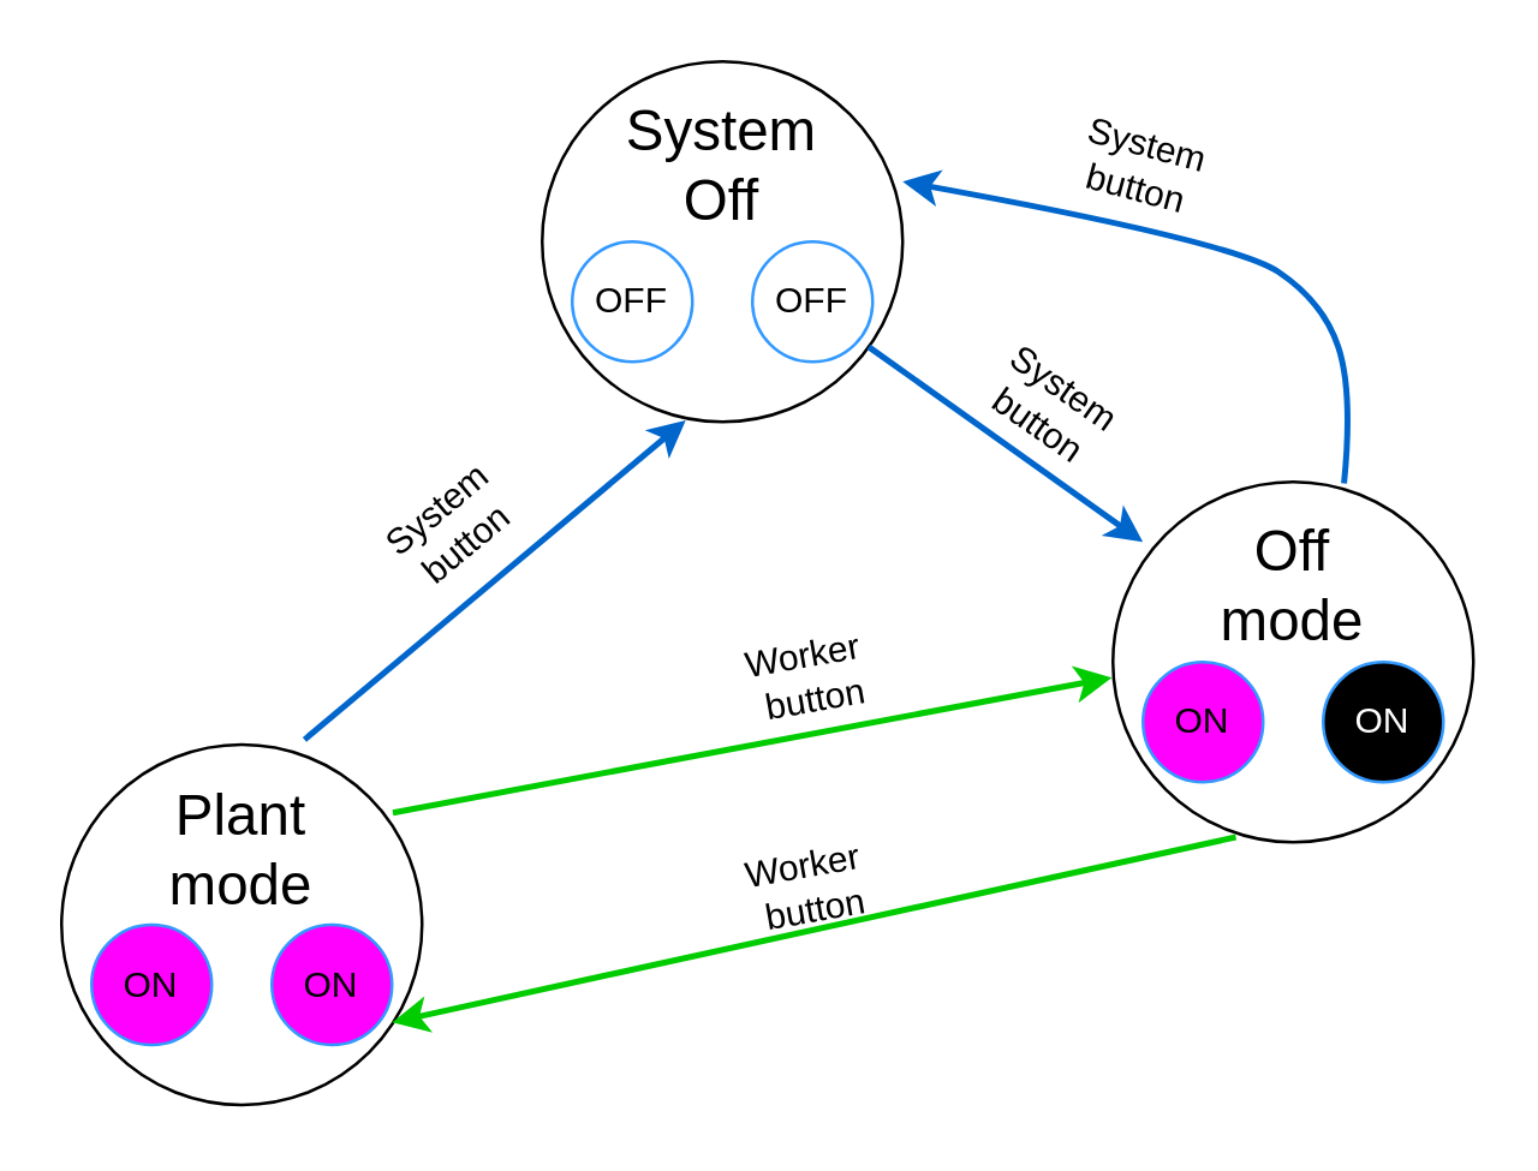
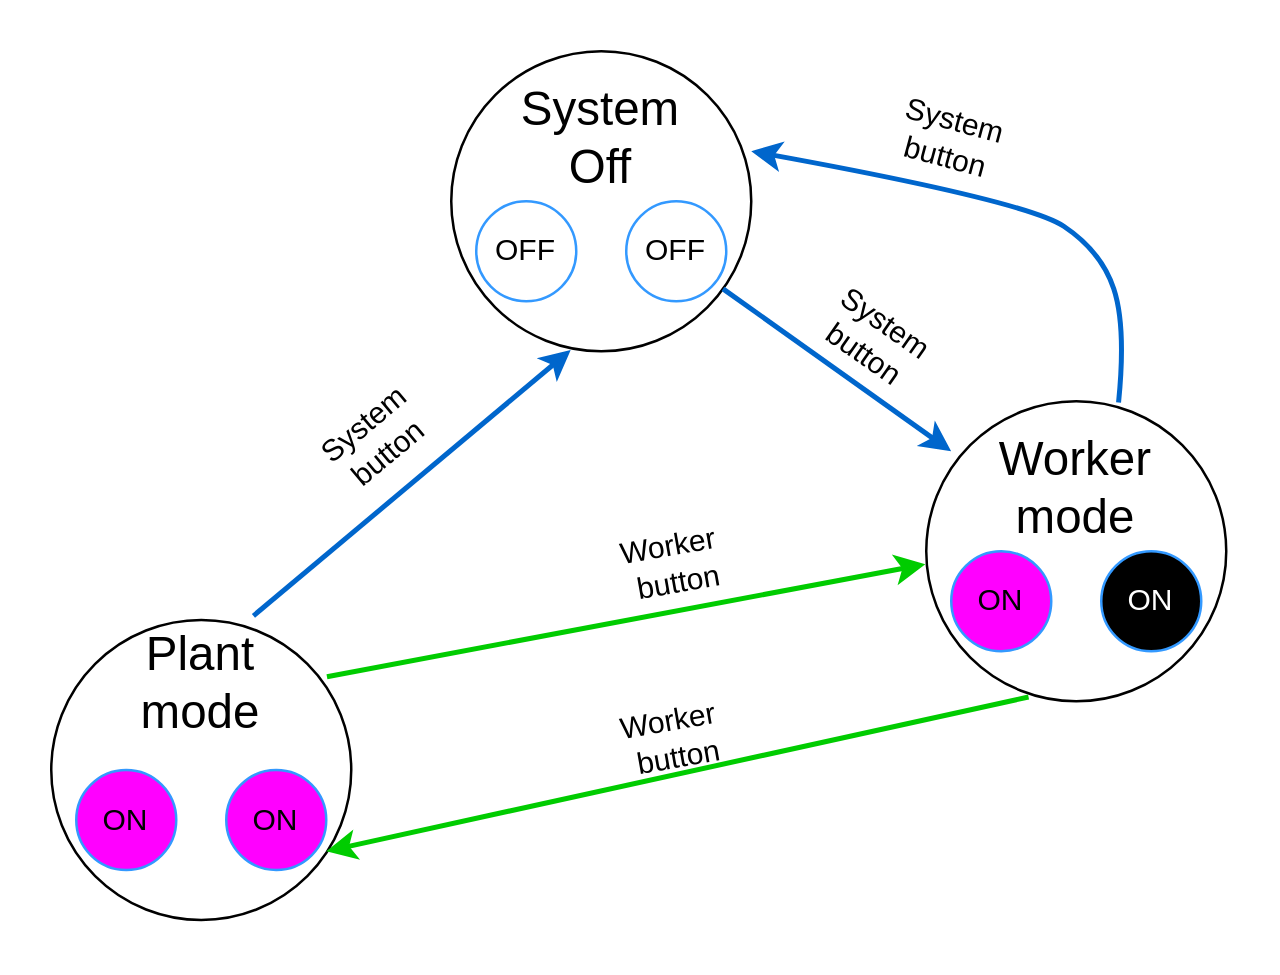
  <mxCell id="0" />
  <mxCell id="1" parent="0" />
  <mxCell id="2" value="" style="ellipse;whiteSpace=wrap;html=1;" vertex="1" parent="1"><mxGeometry x="180" y="20" width="120" height="120" as="geometry" /></mxCell>
  <mxCell id="3" value="&lt;font style=&quot;font-size: 19px;&quot;&gt;System Off&lt;/font&gt;" style="text;html=1;strokeColor=none;fillColor=none;align=center;verticalAlign=middle;whiteSpace=wrap;rounded=0;" vertex="1" parent="1"><mxGeometry x="205" y="40" width="70" height="30" as="geometry" /></mxCell>
  <mxCell id="4" value="" style="ellipse;whiteSpace=wrap;html=1;aspect=fixed;fillColor=none;strokeColor=#3399FF;fontColor=#000000;" vertex="1" parent="1"><mxGeometry x="190" y="80" width="40" height="40" as="geometry" /></mxCell>
  <mxCell id="5" value="OFF" style="text;html=1;strokeColor=none;fillColor=none;align=center;verticalAlign=middle;whiteSpace=wrap;rounded=0;" vertex="1" parent="1"><mxGeometry x="195" y="92.5" width="30" height="15" as="geometry" /></mxCell>
  <mxCell id="6" value="" style="ellipse;whiteSpace=wrap;html=1;aspect=fixed;fillColor=none;strokeColor=#3399FF;" vertex="1" parent="1"><mxGeometry x="250" y="80" width="40" height="40" as="geometry" /></mxCell>
  <mxCell id="7" value="OFF" style="text;html=1;align=center;verticalAlign=middle;whiteSpace=wrap;rounded=0;fontColor=#000000;" vertex="1" parent="1"><mxGeometry x="255" y="90" width="30" height="20" as="geometry" /></mxCell>
  <mxCell id="8" value="" style="ellipse;whiteSpace=wrap;html=1;" vertex="1" parent="1"><mxGeometry x="370" y="160" width="120" height="120" as="geometry" /></mxCell>
- <mxCell id="9" value="&lt;font style=&quot;font-size: 19px;&quot;&gt;Off mode&lt;/font&gt;" style="text;html=1;strokeColor=none;fillColor=none;align=center;verticalAlign=middle;whiteSpace=wrap;rounded=0;" vertex="1" parent="1"><mxGeometry x="395" y="180" width="70" height="30" as="geometry" /></mxCell>
+ <mxCell id="9" value="&lt;font style=&quot;font-size: 19px;&quot;&gt;Worker mode&lt;/font&gt;" style="text;html=1;strokeColor=none;fillColor=none;align=center;verticalAlign=middle;whiteSpace=wrap;rounded=0;" vertex="1" parent="1"><mxGeometry x="395" y="180" width="70" height="30" as="geometry" /></mxCell>
  <mxCell id="10" value="" style="ellipse;whiteSpace=wrap;html=1;aspect=fixed;fillColor=#FF00FF;strokeColor=#3399FF;fontColor=#000000;" vertex="1" parent="1"><mxGeometry x="380" y="220" width="40" height="40" as="geometry" /></mxCell>
  <mxCell id="11" value="ON" style="text;html=1;strokeColor=none;fillColor=none;align=center;verticalAlign=middle;whiteSpace=wrap;rounded=0;" vertex="1" parent="1"><mxGeometry x="385" y="232.5" width="30" height="15" as="geometry" /></mxCell>
  <mxCell id="12" value="" style="ellipse;whiteSpace=wrap;html=1;aspect=fixed;fillColor=#000000;strokeColor=#3399FF;" vertex="1" parent="1"><mxGeometry x="440" y="220" width="40" height="40" as="geometry" /></mxCell>
  <mxCell id="13" value="ON" style="text;html=1;align=center;verticalAlign=middle;whiteSpace=wrap;rounded=0;fontColor=#FFFFFF;" vertex="1" parent="1"><mxGeometry x="445" y="230" width="30" height="20" as="geometry" /></mxCell>
  <mxCell id="14" value="" style="endArrow=classic;html=1;rounded=0;fontSize=21;horizontal=1;entryX=0.083;entryY=0.167;entryDx=0;entryDy=0;entryPerimeter=0;fillColor=#66B2FF;fontColor=#007FFF;strokeWidth=2;strokeColor=#0066CC;" edge="1" parent="1" source="2" target="8"><mxGeometry width="50" height="50" relative="1" as="geometry"><mxPoint x="320" y="220" as="sourcePoint" /><mxPoint x="360" y="170" as="targetPoint" /></mxGeometry></mxCell>
  <mxCell id="15" value="System button" style="text;html=1;strokeColor=none;fillColor=none;align=center;verticalAlign=middle;whiteSpace=wrap;rounded=0;rotation=35;" vertex="1" parent="1"><mxGeometry x="320" y="120" width="60" height="30" as="geometry" /></mxCell>
  <mxCell id="16" value="" style="curved=1;endArrow=classic;html=1;rounded=0;exitX=0.641;exitY=0.004;exitDx=0;exitDy=0;exitPerimeter=0;entryX=1;entryY=0.333;entryDx=0;entryDy=0;entryPerimeter=0;strokeWidth=2;strokeColor=#0066CC;" edge="1" parent="1" source="8" target="2"><mxGeometry width="50" height="50" relative="1" as="geometry"><mxPoint x="400" y="130" as="sourcePoint" /><mxPoint x="450" y="80" as="targetPoint" /><Array as="points"><mxPoint x="450" y="130" /><mxPoint x="440" y="100" /><mxPoint x="410" y="80" /></Array></mxGeometry></mxCell>
  <mxCell id="17" value="System button" style="text;html=1;strokeColor=none;fillColor=none;align=center;verticalAlign=middle;whiteSpace=wrap;rounded=0;rotation=15;" vertex="1" parent="1"><mxGeometry x="350" y="40" width="60" height="30" as="geometry" /></mxCell>
  <mxCell id="18" value="" style="ellipse;whiteSpace=wrap;html=1;" vertex="1" parent="1"><mxGeometry x="20" y="247.5" width="120" height="120" as="geometry" /></mxCell>
- <mxCell id="19" value="&lt;font style=&quot;font-size: 19px;&quot;&gt;Plant mode&lt;/font&gt;" style="text;html=1;strokeColor=none;fillColor=none;align=center;verticalAlign=middle;whiteSpace=wrap;rounded=0;" vertex="1" parent="1"><mxGeometry x="45" y="267.5" width="70" height="30" as="geometry" /></mxCell>
+ <mxCell id="19" value="&lt;font style=&quot;font-size: 19px;&quot;&gt;Plant mode&lt;/font&gt;" style="text;html=1;strokeColor=none;fillColor=none;align=center;verticalAlign=middle;whiteSpace=wrap;rounded=0;" vertex="1" parent="1"><mxGeometry x="45" y="257.5" width="70" height="30" as="geometry" /></mxCell>
  <mxCell id="20" value="" style="ellipse;whiteSpace=wrap;html=1;aspect=fixed;fillColor=#FF00FF;strokeColor=#3399FF;fontColor=#000000;" vertex="1" parent="1"><mxGeometry x="30" y="307.5" width="40" height="40" as="geometry" /></mxCell>
  <mxCell id="21" value="ON" style="text;html=1;strokeColor=none;fillColor=none;align=center;verticalAlign=middle;whiteSpace=wrap;rounded=0;" vertex="1" parent="1"><mxGeometry x="35" y="320" width="30" height="15" as="geometry" /></mxCell>
  <mxCell id="22" value="" style="ellipse;whiteSpace=wrap;html=1;aspect=fixed;fillColor=#FF00FF;strokeColor=#3399FF;fontColor=#000000;" vertex="1" parent="1"><mxGeometry x="90" y="307.5" width="40" height="40" as="geometry" /></mxCell>
  <mxCell id="23" value="&lt;font color=&quot;#000000&quot;&gt;ON&lt;/font&gt;" style="text;html=1;align=center;verticalAlign=middle;whiteSpace=wrap;rounded=0;fontColor=#FFFFFF;" vertex="1" parent="1"><mxGeometry x="95" y="317.5" width="30" height="20" as="geometry" /></mxCell>
  <mxCell id="24" value="" style="endArrow=classic;html=1;rounded=0;fontSize=21;horizontal=1;entryX=0.398;entryY=0.996;entryDx=0;entryDy=0;entryPerimeter=0;fillColor=#66B2FF;fontColor=#007FFF;strokeWidth=2;strokeColor=#0066CC;exitX=0.674;exitY=-0.014;exitDx=0;exitDy=0;exitPerimeter=0;" edge="1" parent="1" source="18" target="2"><mxGeometry width="50" height="50" relative="1" as="geometry"><mxPoint x="299" y="125" as="sourcePoint" /><mxPoint x="390" y="190" as="targetPoint" /></mxGeometry></mxCell>
  <mxCell id="25" value="System button" style="text;html=1;strokeColor=none;fillColor=none;align=center;verticalAlign=middle;whiteSpace=wrap;rounded=0;rotation=-40;" vertex="1" parent="1"><mxGeometry x="120" y="160" width="60" height="30" as="geometry" /></mxCell>
  <mxCell id="26" value="" style="endArrow=classic;html=1;rounded=0;fontSize=21;horizontal=1;entryX=-0.003;entryY=0.543;entryDx=0;entryDy=0;entryPerimeter=0;fillColor=#66B2FF;fontColor=#007FFF;strokeWidth=2;strokeColor=#00CC00;exitX=0.919;exitY=0.189;exitDx=0;exitDy=0;exitPerimeter=0;" edge="1" parent="1" source="18" target="8"><mxGeometry width="50" height="50" relative="1" as="geometry"><mxPoint x="146.5" y="286" as="sourcePoint" /><mxPoint x="273.5" y="180" as="targetPoint" /></mxGeometry></mxCell>
  <mxCell id="27" value="Worker&amp;nbsp;&lt;br&gt;button" style="text;html=1;strokeColor=none;fillColor=none;align=center;verticalAlign=middle;whiteSpace=wrap;rounded=0;rotation=-10;" vertex="1" parent="1"><mxGeometry x="240" y="210" width="60" height="30" as="geometry" /></mxCell>
  <mxCell id="28" value="" style="endArrow=classic;html=1;rounded=0;fontSize=21;horizontal=1;entryX=1;entryY=0.813;entryDx=0;entryDy=0;entryPerimeter=0;fillColor=#66B2FF;fontColor=#007FFF;strokeWidth=2;strokeColor=#00CC00;exitX=0.341;exitY=0.986;exitDx=0;exitDy=0;exitPerimeter=0;" edge="1" parent="1" source="8" target="22"><mxGeometry width="50" height="50" relative="1" as="geometry"><mxPoint x="145" y="312.5" as="sourcePoint" /><mxPoint x="385" y="267.5" as="targetPoint" /></mxGeometry></mxCell>
  <mxCell id="29" value="Worker&amp;nbsp;&lt;br&gt;button" style="text;html=1;strokeColor=none;fillColor=none;align=center;verticalAlign=middle;whiteSpace=wrap;rounded=0;rotation=-10;" vertex="1" parent="1"><mxGeometry x="240" y="280" width="60" height="30" as="geometry" /></mxCell>
